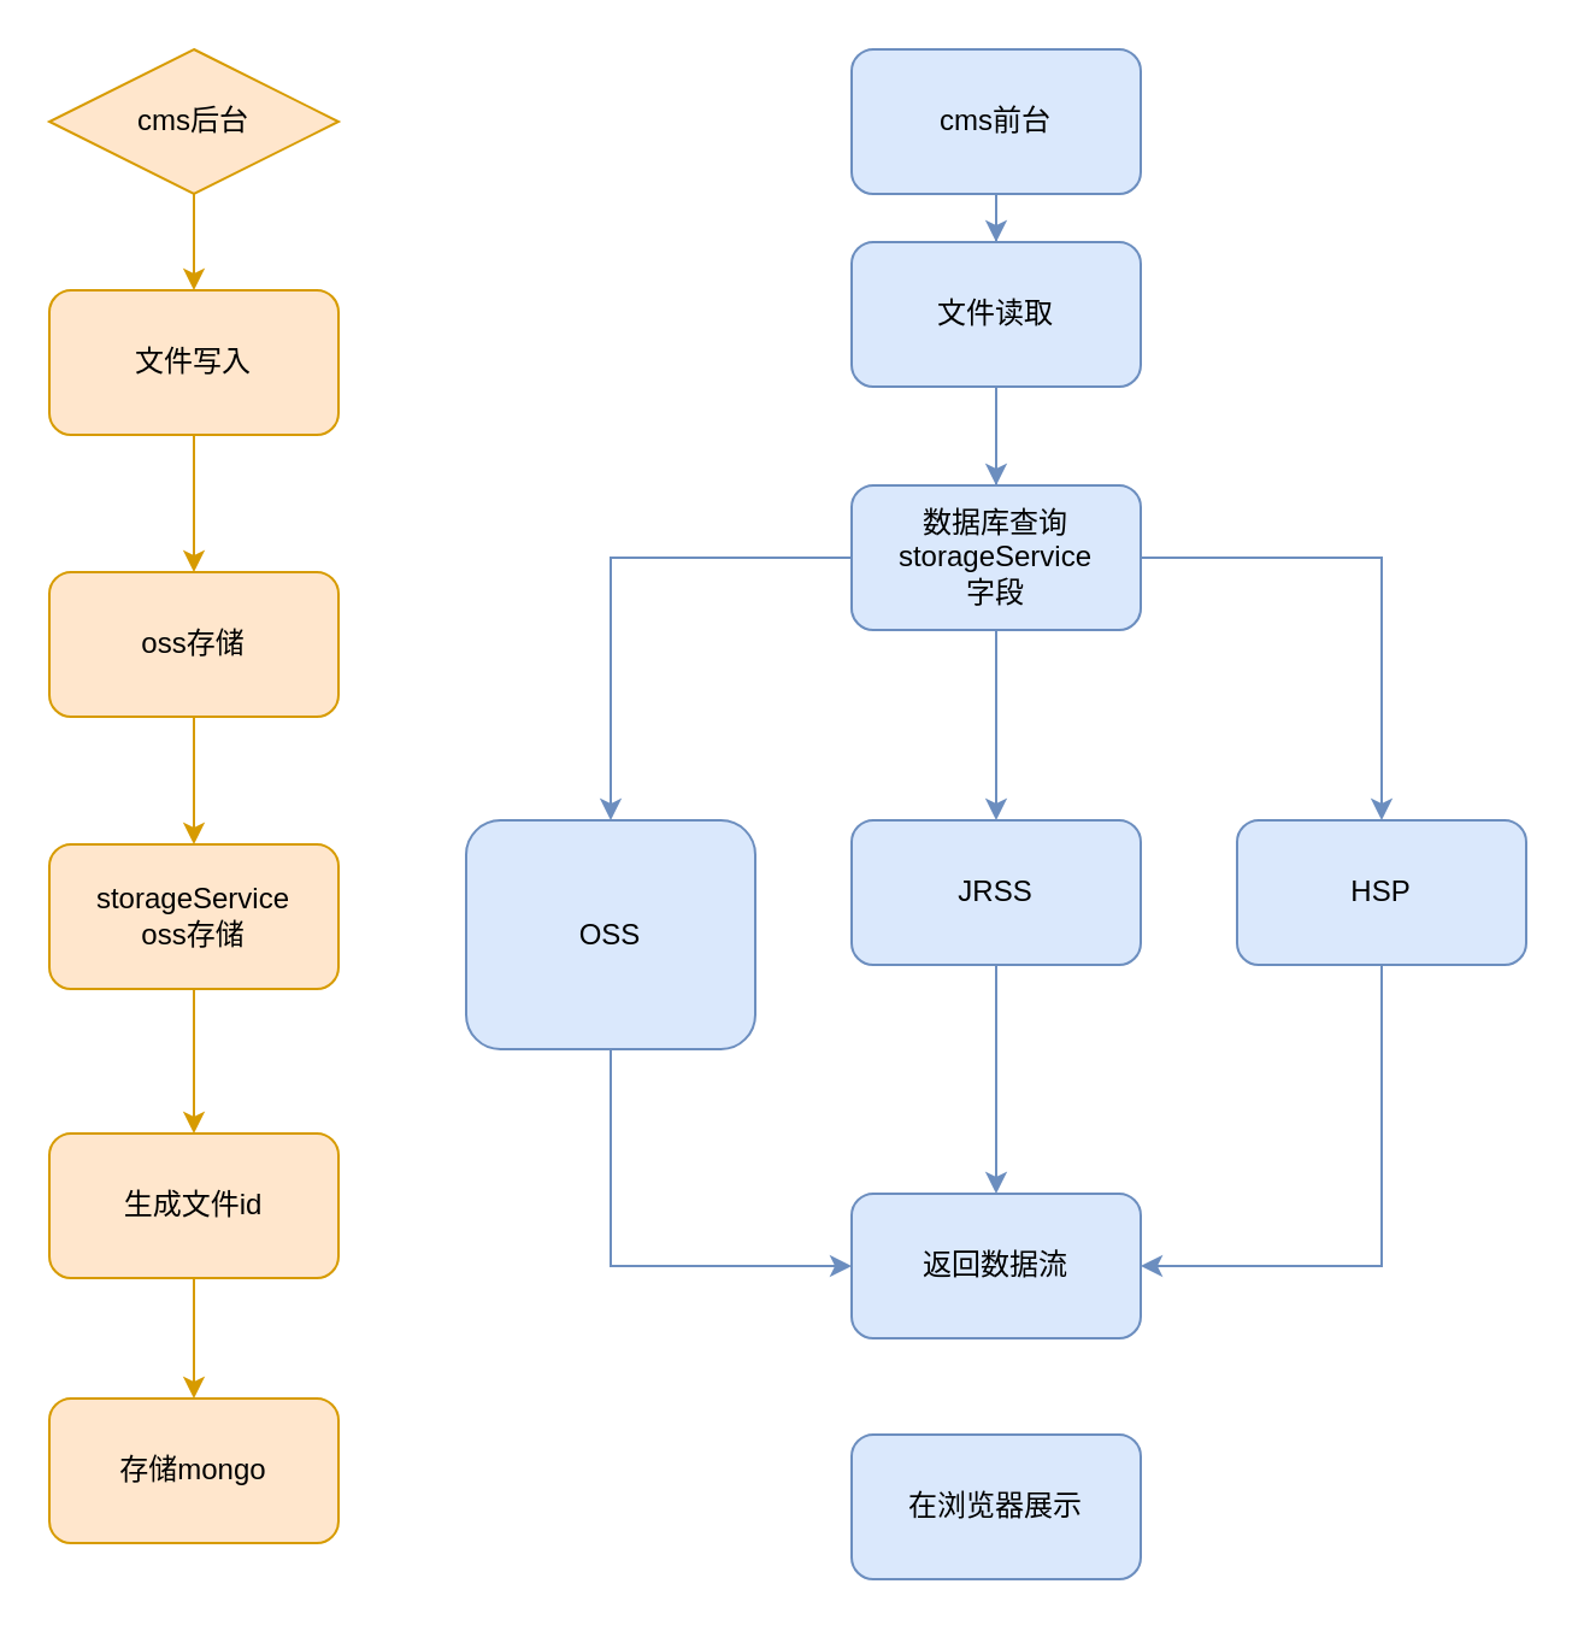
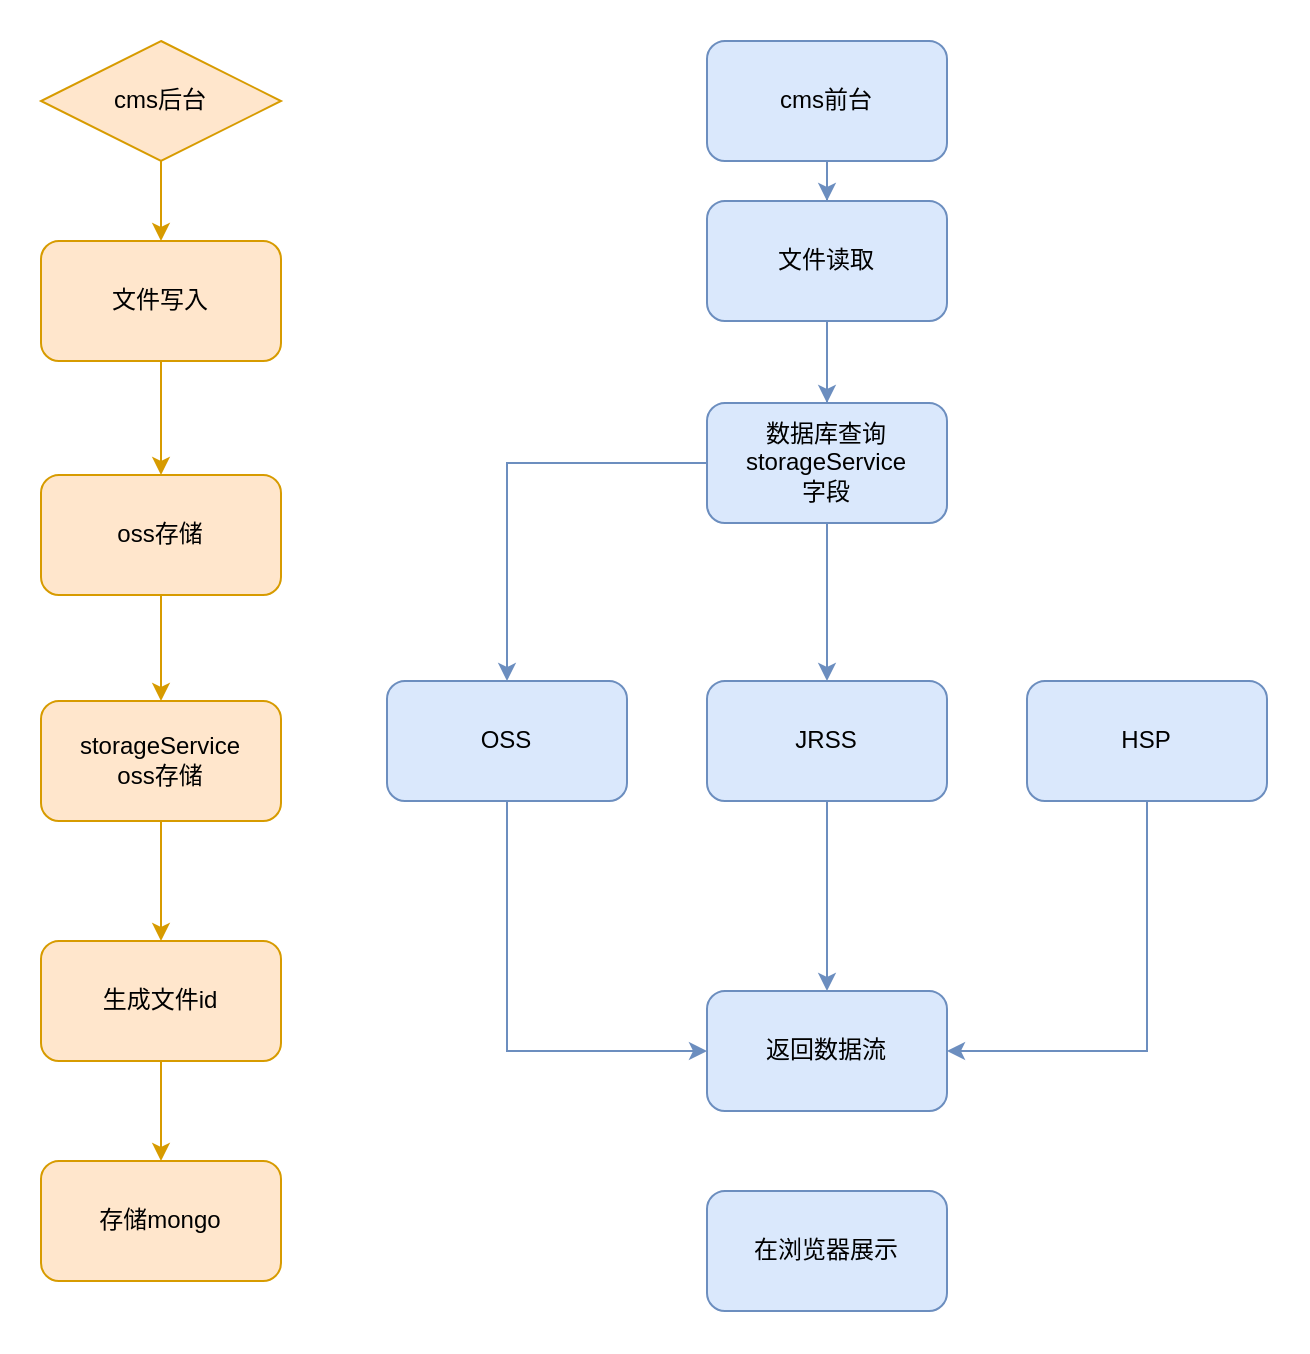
  <mxCell id="0" />
  <mxCell id="1" parent="0" />
  <mxCell id="2" value="" style="edgeStyle=orthogonalEdgeStyle;rounded=0;orthogonalLoop=1;jettySize=auto;html=1;fillColor=#ffe6cc;strokeColor=#d79b00;" parent="1" source="3" target="5" edge="1"><mxGeometry relative="1" as="geometry" /></mxCell>
  <mxCell id="3" value="cms后台" style="rhombus;whiteSpace=wrap;html=1;fillColor=#ffe6cc;strokeColor=#d79b00;" parent="1" vertex="1"><mxGeometry x="20" y="20" width="120" height="60" as="geometry" /></mxCell>
  <mxCell id="4" value="" style="edgeStyle=orthogonalEdgeStyle;rounded=0;orthogonalLoop=1;jettySize=auto;html=1;fillColor=#ffe6cc;strokeColor=#d79b00;" parent="1" source="5" target="7" edge="1"><mxGeometry relative="1" as="geometry" /></mxCell>
  <mxCell id="5" value="文件写入" style="whiteSpace=wrap;html=1;rounded=1;fillColor=#ffe6cc;strokeColor=#d79b00;" parent="1" vertex="1"><mxGeometry x="20" y="120" width="120" height="60" as="geometry" /></mxCell>
  <mxCell id="6" value="" style="edgeStyle=orthogonalEdgeStyle;rounded=0;orthogonalLoop=1;jettySize=auto;html=1;fillColor=#ffe6cc;strokeColor=#d79b00;" parent="1" source="7" target="29" edge="1"><mxGeometry relative="1" as="geometry" /></mxCell>
  <mxCell id="7" value="oss存储" style="whiteSpace=wrap;html=1;rounded=1;fillColor=#ffe6cc;strokeColor=#d79b00;" parent="1" vertex="1"><mxGeometry x="20" y="237" width="120" height="60" as="geometry" /></mxCell>
  <mxCell id="8" value="" style="edgeStyle=orthogonalEdgeStyle;rounded=0;orthogonalLoop=1;jettySize=auto;html=1;fillColor=#dae8fc;strokeColor=#6c8ebf;" parent="1" source="9" target="12" edge="1"><mxGeometry relative="1" as="geometry" /></mxCell>
  <mxCell id="9" value="cms前台" style="rounded=1;whiteSpace=wrap;html=1;fillColor=#dae8fc;strokeColor=#6c8ebf;" parent="1" vertex="1"><mxGeometry x="353" y="20" width="120" height="60" as="geometry" /></mxCell>
  <mxCell id="10" value="" style="edgeStyle=orthogonalEdgeStyle;rounded=0;orthogonalLoop=1;jettySize=auto;html=1;fillColor=#dae8fc;strokeColor=#6c8ebf;startArrow=none;" parent="1" source="26" target="14" edge="1"><mxGeometry relative="1" as="geometry" /></mxCell>
  <mxCell id="11" value="" style="edgeStyle=orthogonalEdgeStyle;rounded=0;orthogonalLoop=1;jettySize=auto;html=1;fillColor=#dae8fc;strokeColor=#6c8ebf;" parent="1" source="12" target="26" edge="1"><mxGeometry relative="1" as="geometry" /></mxCell>
  <mxCell id="12" value="文件读取" style="rounded=1;whiteSpace=wrap;html=1;fillColor=#dae8fc;strokeColor=#6c8ebf;" parent="1" vertex="1"><mxGeometry x="353" y="100" width="120" height="60" as="geometry" /></mxCell>
  <mxCell id="13" style="edgeStyle=orthogonalEdgeStyle;rounded=0;orthogonalLoop=1;jettySize=auto;html=1;exitX=0.5;exitY=1;exitDx=0;exitDy=0;entryX=0;entryY=0.5;entryDx=0;entryDy=0;fillColor=#dae8fc;strokeColor=#6c8ebf;" edge="1" parent="1" source="14" target="15"><mxGeometry relative="1" as="geometry" /></mxCell>
- <mxCell id="14" value="OSS" style="rounded=1;whiteSpace=wrap;html=1;fillColor=#dae8fc;strokeColor=#6c8ebf;" parent="1" vertex="1"><mxGeometry x="193" y="340" width="120" height="95" as="geometry" /></mxCell>
+ <mxCell id="14" value="OSS" style="rounded=1;whiteSpace=wrap;html=1;fillColor=#dae8fc;strokeColor=#6c8ebf;" parent="1" vertex="1"><mxGeometry x="193" y="340" width="120" height="60" as="geometry" /></mxCell>
  <mxCell id="15" value="返回数据流" style="rounded=1;whiteSpace=wrap;html=1;fillColor=#dae8fc;strokeColor=#6c8ebf;" parent="1" vertex="1"><mxGeometry x="353" y="495" width="120" height="60" as="geometry" /></mxCell>
  <mxCell id="16" style="edgeStyle=orthogonalEdgeStyle;rounded=0;orthogonalLoop=1;jettySize=auto;html=1;exitX=0.5;exitY=1;exitDx=0;exitDy=0;entryX=0.5;entryY=0;entryDx=0;entryDy=0;fillColor=#dae8fc;strokeColor=#6c8ebf;" parent="1" source="17" target="15" edge="1"><mxGeometry relative="1" as="geometry" /></mxCell>
  <mxCell id="17" value="JRSS" style="rounded=1;whiteSpace=wrap;html=1;fillColor=#dae8fc;strokeColor=#6c8ebf;" parent="1" vertex="1"><mxGeometry x="353" y="340" width="120" height="60" as="geometry" /></mxCell>
  <mxCell id="18" value="在浏览器展示" style="rounded=1;whiteSpace=wrap;html=1;fillColor=#dae8fc;strokeColor=#6c8ebf;" parent="1" vertex="1"><mxGeometry x="353" y="595" width="120" height="60" as="geometry" /></mxCell>
  <mxCell id="19" value="" style="edgeStyle=orthogonalEdgeStyle;rounded=0;orthogonalLoop=1;jettySize=auto;html=1;fillColor=#ffe6cc;strokeColor=#d79b00;" parent="1" source="20" target="23" edge="1"><mxGeometry relative="1" as="geometry" /></mxCell>
  <mxCell id="20" value="生成文件id" style="whiteSpace=wrap;html=1;rounded=1;fillColor=#ffe6cc;strokeColor=#d79b00;" parent="1" vertex="1"><mxGeometry x="20" y="470" width="120" height="60" as="geometry" /></mxCell>
  <mxCell id="21" style="edgeStyle=orthogonalEdgeStyle;rounded=0;orthogonalLoop=1;jettySize=auto;html=1;exitX=0.5;exitY=1;exitDx=0;exitDy=0;entryX=1;entryY=0.5;entryDx=0;entryDy=0;fillColor=#dae8fc;strokeColor=#6c8ebf;" parent="1" source="22" target="15" edge="1"><mxGeometry relative="1" as="geometry" /></mxCell>
  <mxCell id="22" value="HSP" style="rounded=1;whiteSpace=wrap;html=1;fillColor=#dae8fc;strokeColor=#6c8ebf;" parent="1" vertex="1"><mxGeometry x="513" y="340" width="120" height="60" as="geometry" /></mxCell>
  <mxCell id="23" value="存储mongo" style="whiteSpace=wrap;html=1;rounded=1;fillColor=#ffe6cc;strokeColor=#d79b00;" parent="1" vertex="1"><mxGeometry x="20" y="580" width="120" height="60" as="geometry" /></mxCell>
  <mxCell id="24" style="edgeStyle=orthogonalEdgeStyle;rounded=0;orthogonalLoop=1;jettySize=auto;html=1;exitX=0.5;exitY=1;exitDx=0;exitDy=0;fillColor=#dae8fc;strokeColor=#6c8ebf;" edge="1" parent="1" source="26" target="17"><mxGeometry relative="1" as="geometry" /></mxCell>
- <mxCell id="25" style="edgeStyle=orthogonalEdgeStyle;rounded=0;orthogonalLoop=1;jettySize=auto;html=1;exitX=1;exitY=0.5;exitDx=0;exitDy=0;entryX=0.5;entryY=0;entryDx=0;entryDy=0;fillColor=#dae8fc;strokeColor=#6c8ebf;" edge="1" parent="1" source="26" target="22"><mxGeometry relative="1" as="geometry" /></mxCell>
  <mxCell id="26" value="数据库查询&lt;br&gt;storageService&lt;br&gt;字段" style="rounded=1;whiteSpace=wrap;html=1;fillColor=#dae8fc;strokeColor=#6c8ebf;" parent="1" vertex="1"><mxGeometry x="353" y="201" width="120" height="60" as="geometry" /></mxCell>
  <mxCell id="27" value="" style="edgeStyle=orthogonalEdgeStyle;rounded=0;orthogonalLoop=1;jettySize=auto;html=1;fillColor=#dae8fc;strokeColor=#6c8ebf;endArrow=none;" parent="1" source="12" target="26" edge="1"><mxGeometry relative="1" as="geometry"><mxPoint x="413" y="160" as="sourcePoint" /><mxPoint x="413" y="304" as="targetPoint" /></mxGeometry></mxCell>
  <mxCell id="28" style="edgeStyle=orthogonalEdgeStyle;rounded=0;orthogonalLoop=1;jettySize=auto;html=1;exitX=0.5;exitY=1;exitDx=0;exitDy=0;entryX=0.5;entryY=0;entryDx=0;entryDy=0;fillColor=#ffe6cc;strokeColor=#d79b00;" parent="1" source="29" target="20" edge="1"><mxGeometry relative="1" as="geometry" /></mxCell>
  <mxCell id="29" value="storageService&lt;br&gt;oss存储" style="whiteSpace=wrap;html=1;rounded=1;fillColor=#ffe6cc;strokeColor=#d79b00;" parent="1" vertex="1"><mxGeometry x="20" y="350" width="120" height="60" as="geometry" /></mxCell>
